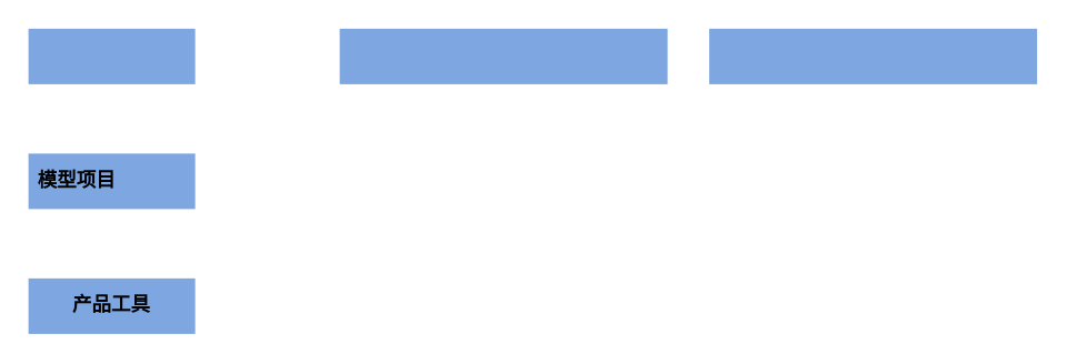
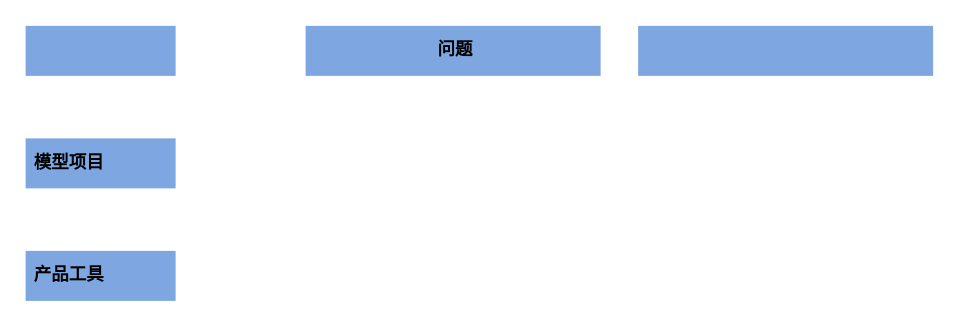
  <mxCell id="0" />
  <mxCell id="1" parent="0" />
  <mxCell id="2" value="&lt;pre&gt;&lt;br&gt;&lt;/pre&gt;" style="rounded=0;whiteSpace=wrap;html=1;labelBackgroundColor=#ffffff;hachureGap=4;strokeColor=none;strokeWidth=1;fontFamily=Architects Daughter;fontSource=https%3A%2F%2Ffonts.googleapis.com%2Fcss%3Ffamily%3DArchitects%2BDaughter;fontSize=11;fillColor=#7EA6E0;" vertex="1" parent="1"><mxGeometry x="20" y="20" width="120" height="40" as="geometry" /></mxCell>
  <mxCell id="3" value="&lt;pre&gt;&lt;br&gt;&lt;/pre&gt;" style="rounded=0;whiteSpace=wrap;html=1;labelBackgroundColor=#ffffff;hachureGap=4;strokeColor=none;strokeWidth=1;fontFamily=Architects Daughter;fontSource=https%3A%2F%2Ffonts.googleapis.com%2Fcss%3Ffamily%3DArchitects%2BDaughter;fontSize=11;fillColor=#7EA6E0;" vertex="1" parent="1"><mxGeometry x="244" y="20" width="236" height="40" as="geometry" /></mxCell>
+ <mxCell id="4" value="&lt;b&gt;&lt;font style=&quot;font-size: 14px;&quot; color=&quot;#000000&quot;&gt;问题&lt;/font&gt;&lt;/b&gt;" style="text;html=1;strokeColor=none;fillColor=none;align=center;verticalAlign=middle;whiteSpace=wrap;rounded=0;fontSize=11;fontFamily=Architects Daughter;fontColor=#FFFFFF;" vertex="1" parent="1"><mxGeometry x="334" y="25" width="60" height="30" as="geometry" /></mxCell>
  <mxCell id="5" value="&lt;pre&gt;&lt;br&gt;&lt;/pre&gt;" style="rounded=0;whiteSpace=wrap;html=1;labelBackgroundColor=#ffffff;hachureGap=4;strokeColor=none;strokeWidth=1;fontFamily=Architects Daughter;fontSource=https%3A%2F%2Ffonts.googleapis.com%2Fcss%3Ffamily%3DArchitects%2BDaughter;fontSize=11;fillColor=#7EA6E0;" vertex="1" parent="1"><mxGeometry x="510" y="20" width="236" height="40" as="geometry" /></mxCell>
  <mxCell id="6" value="&lt;pre&gt;&lt;br&gt;&lt;/pre&gt;" style="rounded=0;whiteSpace=wrap;html=1;labelBackgroundColor=#ffffff;hachureGap=4;strokeColor=none;strokeWidth=1;fontFamily=Architects Daughter;fontSource=https%3A%2F%2Ffonts.googleapis.com%2Fcss%3Ffamily%3DArchitects%2BDaughter;fontSize=11;fillColor=#7EA6E0;" vertex="1" parent="1"><mxGeometry x="20" y="110" width="120" height="40" as="geometry" /></mxCell>
  <mxCell id="7" value="&lt;font color=&quot;#000000&quot;&gt;&lt;span style=&quot;font-size: 14px;&quot;&gt;&lt;b&gt;模型项目&lt;/b&gt;&lt;/span&gt;&lt;/font&gt;" style="text;html=1;strokeColor=none;fillColor=none;align=center;verticalAlign=middle;whiteSpace=wrap;rounded=0;fontSize=11;fontFamily=Architects Daughter;fontColor=#FFFFFF;" vertex="1" parent="1"><mxGeometry x="25" y="115" width="60" height="30" as="geometry" /></mxCell>
  <mxCell id="8" value="&lt;pre&gt;&lt;br&gt;&lt;/pre&gt;" style="rounded=0;whiteSpace=wrap;html=1;labelBackgroundColor=#ffffff;hachureGap=4;strokeColor=none;strokeWidth=1;fontFamily=Architects Daughter;fontSource=https%3A%2F%2Ffonts.googleapis.com%2Fcss%3Ffamily%3DArchitects%2BDaughter;fontSize=11;fillColor=#7EA6E0;" vertex="1" parent="1"><mxGeometry x="20" y="200" width="120" height="40" as="geometry" /></mxCell>
- <mxCell id="9" value="&lt;font color=&quot;#000000&quot;&gt;&lt;span style=&quot;font-size: 14px;&quot;&gt;&lt;b&gt;产品工具&lt;/b&gt;&lt;/span&gt;&lt;/font&gt;" style="text;html=1;strokeColor=none;fillColor=none;align=center;verticalAlign=middle;whiteSpace=wrap;rounded=0;fontSize=11;fontFamily=Architects Daughter;fontColor=#FFFFFF;" vertex="1" parent="1"><mxGeometry x="50" y="205" width="60" height="30" as="geometry" /></mxCell>
+ <mxCell id="9" value="&lt;font color=&quot;#000000&quot;&gt;&lt;span style=&quot;font-size: 14px;&quot;&gt;&lt;b&gt;产品工具&lt;/b&gt;&lt;/span&gt;&lt;/font&gt;" style="text;html=1;strokeColor=none;fillColor=none;align=center;verticalAlign=middle;whiteSpace=wrap;rounded=0;fontSize=11;fontFamily=Architects Daughter;fontColor=#FFFFFF;" vertex="1" parent="1"><mxGeometry x="25" y="205" width="60" height="30" as="geometry" /></mxCell>
